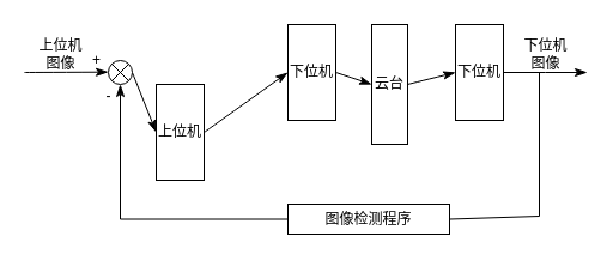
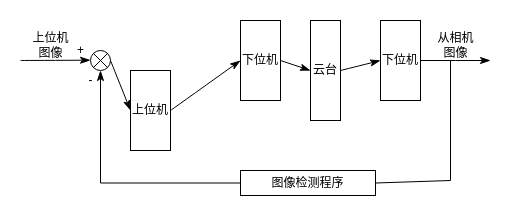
  <mxCell id="0" />
  <mxCell id="1" parent="0" />
  <mxCell id="2" style="edgeStyle=none;curved=1;rounded=0;orthogonalLoop=1;jettySize=auto;html=1;exitX=1;exitY=0.5;exitDx=0;exitDy=0;entryX=0;entryY=0.5;entryDx=0;entryDy=0;endArrow=classicThin;startSize=14;endSize=8;sourcePerimeterSpacing=8;targetPerimeterSpacing=8;endFill=1;" parent="1" source="3" target="5" edge="1"><mxGeometry relative="1" as="geometry" /></mxCell>
  <mxCell id="3" value="上位机" style="rounded=0;whiteSpace=wrap;html=1;hachureGap=4;pointerEvents=0;" parent="1" vertex="1"><mxGeometry x="130" y="70" width="40" height="80" as="geometry" /></mxCell>
  <mxCell id="4" style="edgeStyle=none;curved=1;rounded=0;orthogonalLoop=1;jettySize=auto;html=1;exitX=1;exitY=0.5;exitDx=0;exitDy=0;entryX=0;entryY=0.5;entryDx=0;entryDy=0;endArrow=classicThin;endFill=1;startSize=14;endSize=8;sourcePerimeterSpacing=8;targetPerimeterSpacing=8;" parent="1" source="5" target="7" edge="1"><mxGeometry relative="1" as="geometry" /></mxCell>
  <mxCell id="5" value="下位机" style="rounded=0;whiteSpace=wrap;html=1;hachureGap=4;pointerEvents=0;" parent="1" vertex="1"><mxGeometry x="240" y="20" width="40" height="80" as="geometry" /></mxCell>
  <mxCell id="6" style="edgeStyle=none;curved=1;rounded=0;orthogonalLoop=1;jettySize=auto;html=1;exitX=1;exitY=0.5;exitDx=0;exitDy=0;entryX=0;entryY=0.5;entryDx=0;entryDy=0;endArrow=classicThin;endFill=1;startSize=14;endSize=8;sourcePerimeterSpacing=8;targetPerimeterSpacing=8;" parent="1" source="7" target="9" edge="1"><mxGeometry relative="1" as="geometry" /></mxCell>
  <mxCell id="7" value="云台" style="rounded=0;whiteSpace=wrap;html=1;hachureGap=4;pointerEvents=0;" parent="1" vertex="1"><mxGeometry x="310" y="20" width="30" height="100" as="geometry" /></mxCell>
  <mxCell id="8" style="edgeStyle=orthogonalEdgeStyle;rounded=0;orthogonalLoop=1;jettySize=auto;html=1;exitX=1;exitY=0.5;exitDx=0;exitDy=0;endArrow=classicThin;endFill=1;startSize=14;endSize=8;sourcePerimeterSpacing=8;targetPerimeterSpacing=8;" parent="1" source="9" edge="1"><mxGeometry relative="1" as="geometry"><mxPoint x="490" y="60" as="targetPoint" /></mxGeometry></mxCell>
  <mxCell id="9" value="下位机" style="rounded=0;whiteSpace=wrap;html=1;hachureGap=4;pointerEvents=0;" parent="1" vertex="1"><mxGeometry x="380" y="20" width="40" height="80" as="geometry" /></mxCell>
  <mxCell id="10" style="edgeStyle=none;curved=1;rounded=0;orthogonalLoop=1;jettySize=auto;html=1;exitX=1;exitY=0.5;exitDx=0;exitDy=0;entryX=0;entryY=0.5;entryDx=0;entryDy=0;endArrow=classicThin;startSize=14;endSize=8;sourcePerimeterSpacing=8;targetPerimeterSpacing=8;endFill=1;" parent="1" source="11" target="3" edge="1"><mxGeometry relative="1" as="geometry" /></mxCell>
  <mxCell id="11" value="" style="shape=sumEllipse;perimeter=ellipsePerimeter;whiteSpace=wrap;html=1;backgroundOutline=1;hachureGap=4;pointerEvents=0;" parent="1" vertex="1"><mxGeometry x="90" y="50" width="20" height="20" as="geometry" /></mxCell>
  <mxCell id="12" style="edgeStyle=none;curved=1;rounded=0;orthogonalLoop=1;jettySize=auto;html=1;endArrow=classicThin;endFill=1;startSize=14;endSize=8;sourcePerimeterSpacing=8;targetPerimeterSpacing=8;" parent="1" edge="1"><mxGeometry relative="1" as="geometry"><mxPoint x="90" y="59.694" as="targetPoint" /><mxPoint x="20" y="60" as="sourcePoint" /></mxGeometry></mxCell>
  <mxCell id="13" value="上位机&lt;br&gt;图像" style="text;html=1;align=center;verticalAlign=middle;resizable=0;points=[];autosize=1;strokeColor=none;fillColor=none;" parent="1" vertex="1"><mxGeometry x="20" y="30" width="60" height="30" as="geometry" /></mxCell>
- <mxCell id="14" value="下位机&lt;br&gt;图像" style="text;html=1;align=center;verticalAlign=middle;resizable=0;points=[];autosize=1;strokeColor=none;fillColor=none;" parent="1" vertex="1"><mxGeometry x="430" y="30" width="50" height="30" as="geometry" /></mxCell>
+ <mxCell id="14" value="从相机&lt;br&gt;图像" style="text;html=1;align=center;verticalAlign=middle;resizable=0;points=[];autosize=1;strokeColor=none;fillColor=none;" parent="1" vertex="1"><mxGeometry x="430" y="30" width="50" height="30" as="geometry" /></mxCell>
  <mxCell id="15" value="" style="endArrow=none;html=1;startSize=14;endSize=8;sourcePerimeterSpacing=8;targetPerimeterSpacing=8;" parent="1" edge="1"><mxGeometry width="50" height="50" relative="1" as="geometry"><mxPoint x="450" y="180" as="sourcePoint" /><mxPoint x="450" y="60" as="targetPoint" /></mxGeometry></mxCell>
  <mxCell id="16" value="" style="endArrow=none;html=1;startSize=14;endSize=8;sourcePerimeterSpacing=8;targetPerimeterSpacing=8;exitX=1;exitY=0.5;exitDx=0;exitDy=0;" parent="1" source="18" edge="1"><mxGeometry width="50" height="50" relative="1" as="geometry"><mxPoint x="380" y="180" as="sourcePoint" /><mxPoint x="450" y="180" as="targetPoint" /></mxGeometry></mxCell>
  <mxCell id="17" style="edgeStyle=orthogonalEdgeStyle;rounded=0;orthogonalLoop=1;jettySize=auto;html=1;exitX=0;exitY=0.5;exitDx=0;exitDy=0;endArrow=classicThin;endFill=1;startSize=14;endSize=8;sourcePerimeterSpacing=8;targetPerimeterSpacing=8;entryX=0.5;entryY=1;entryDx=0;entryDy=0;" parent="1" source="18" target="11" edge="1"><mxGeometry relative="1" as="geometry"><mxPoint x="100" y="180" as="targetPoint" /></mxGeometry></mxCell>
  <mxCell id="18" value="图像检测程序" style="rounded=0;whiteSpace=wrap;html=1;hachureGap=4;pointerEvents=0;" parent="1" vertex="1"><mxGeometry x="240" y="170" width="135" height="25" as="geometry" /></mxCell>
  <mxCell id="19" value="+" style="text;html=1;align=center;verticalAlign=middle;resizable=0;points=[];autosize=1;strokeColor=none;fillColor=none;" vertex="1" parent="1"><mxGeometry x="70" y="40" width="20" height="20" as="geometry" /></mxCell>
  <mxCell id="20" value="-" style="text;html=1;align=center;verticalAlign=middle;resizable=0;points=[];autosize=1;strokeColor=none;fillColor=none;" vertex="1" parent="1"><mxGeometry x="80" y="70" width="20" height="20" as="geometry" /></mxCell>
